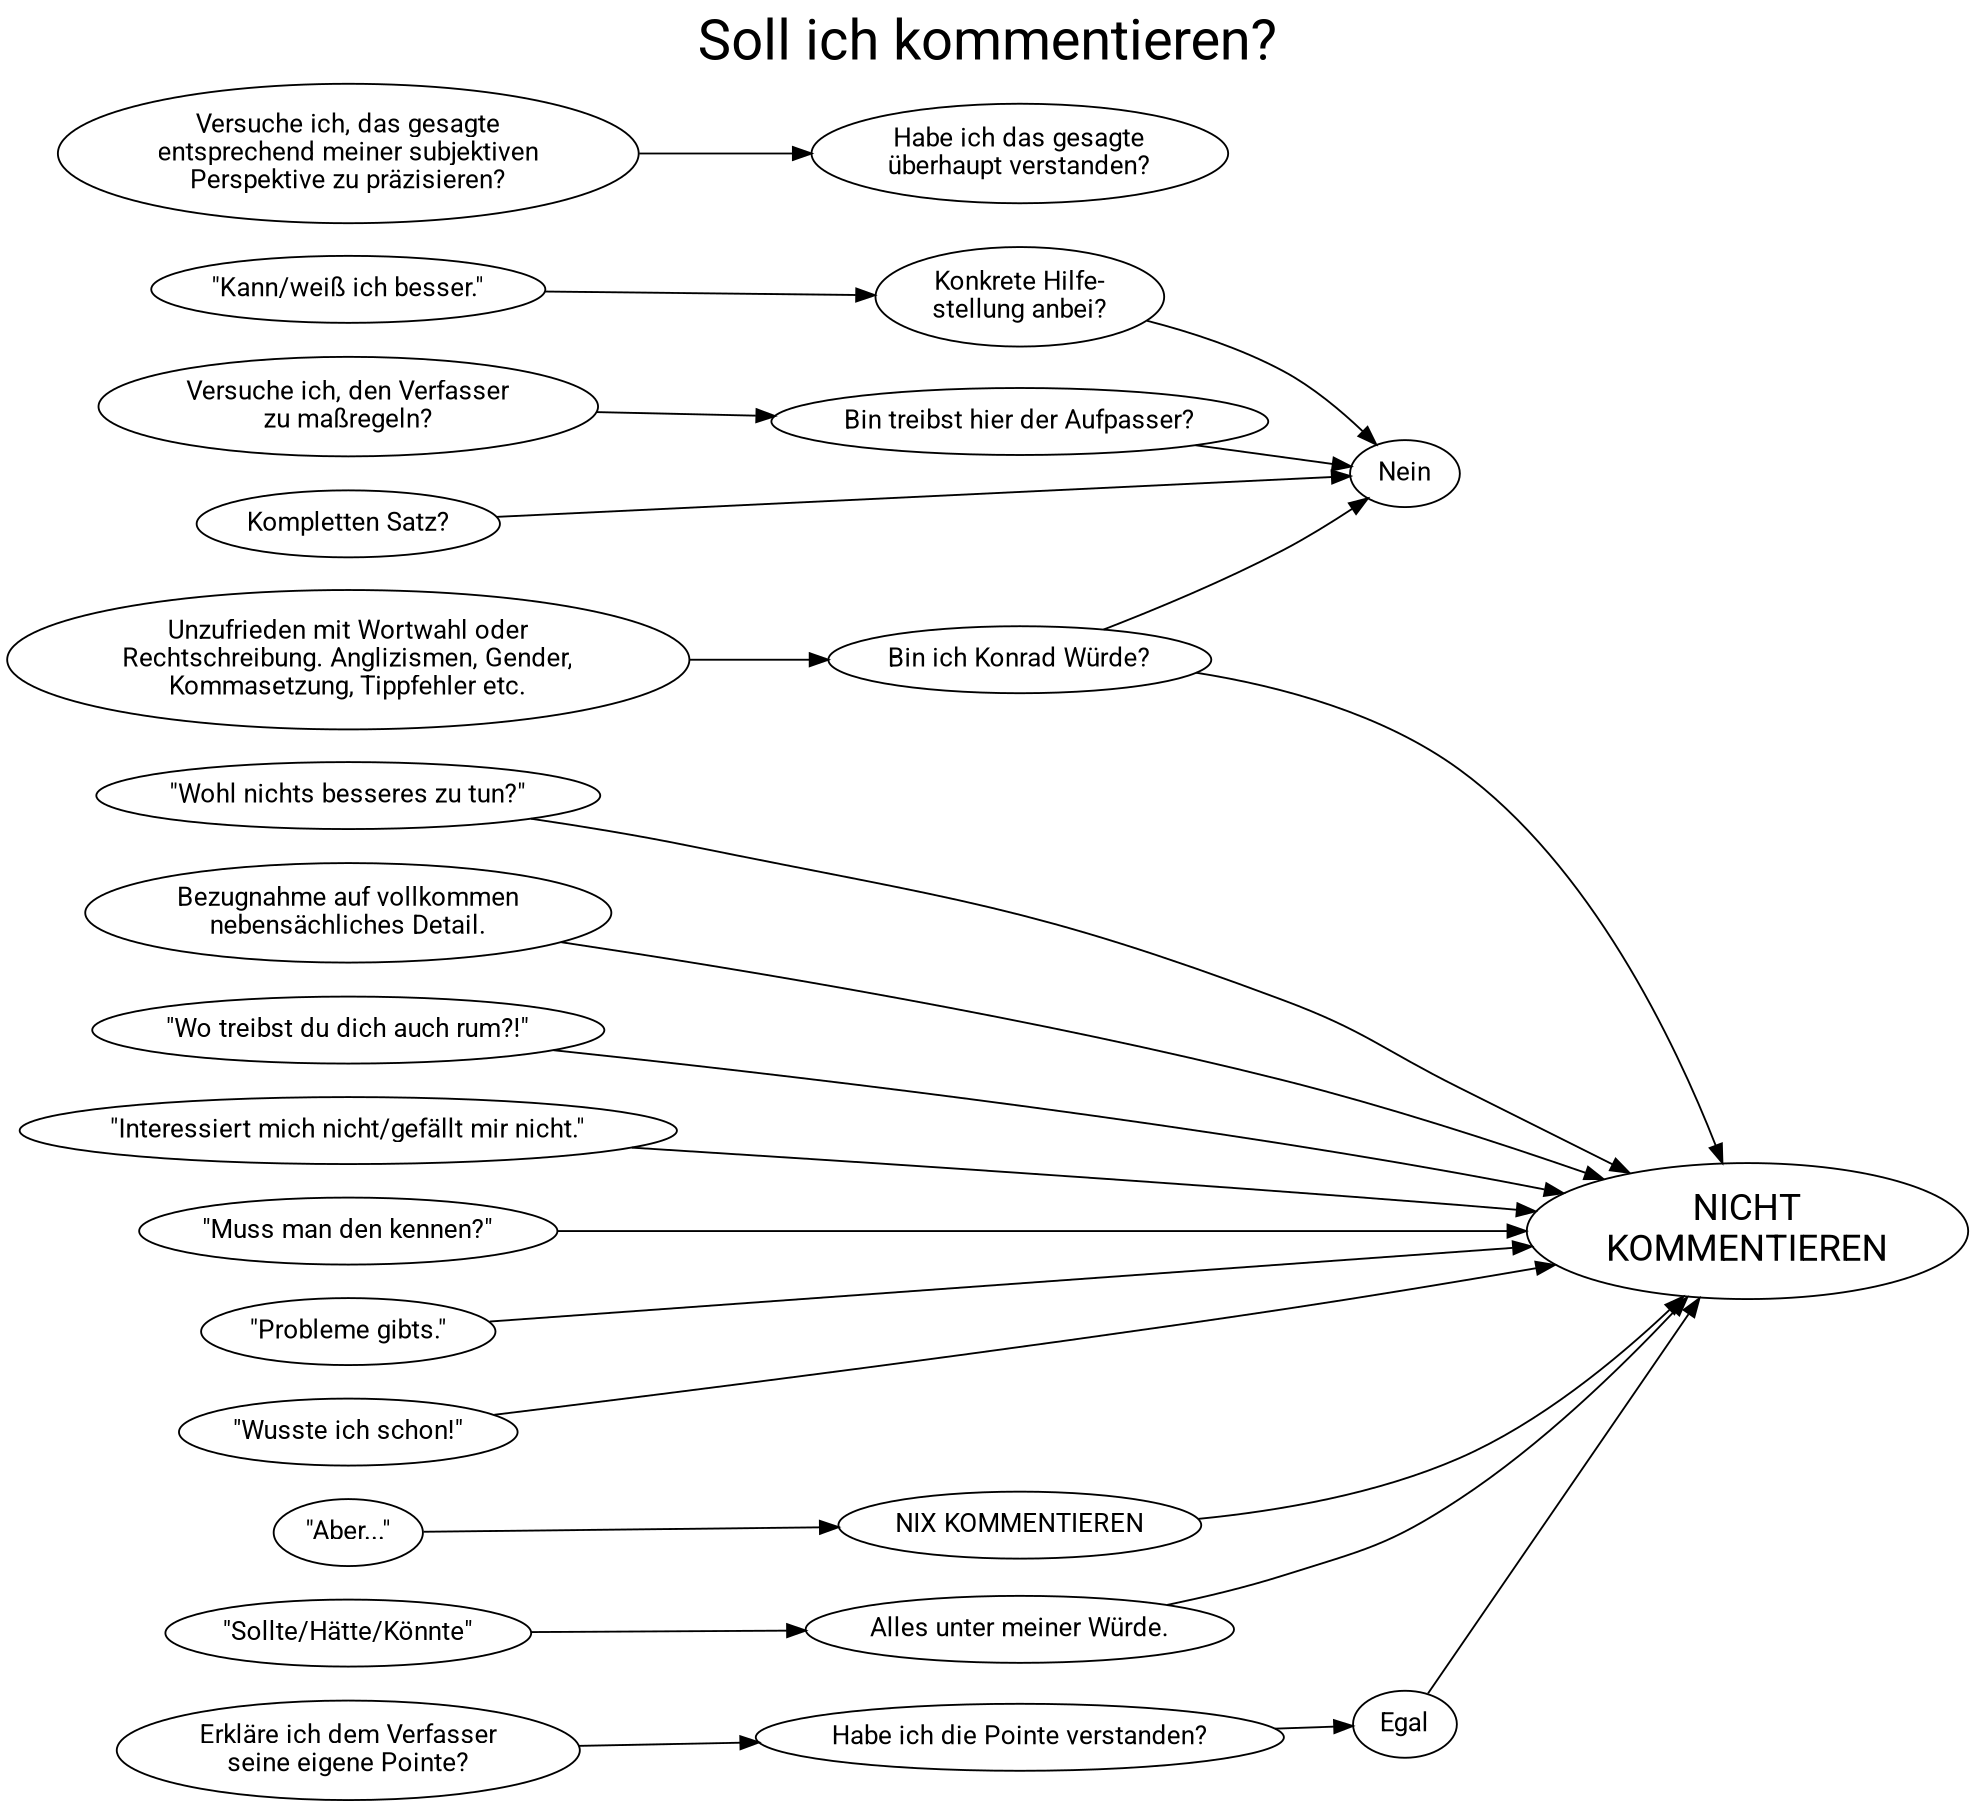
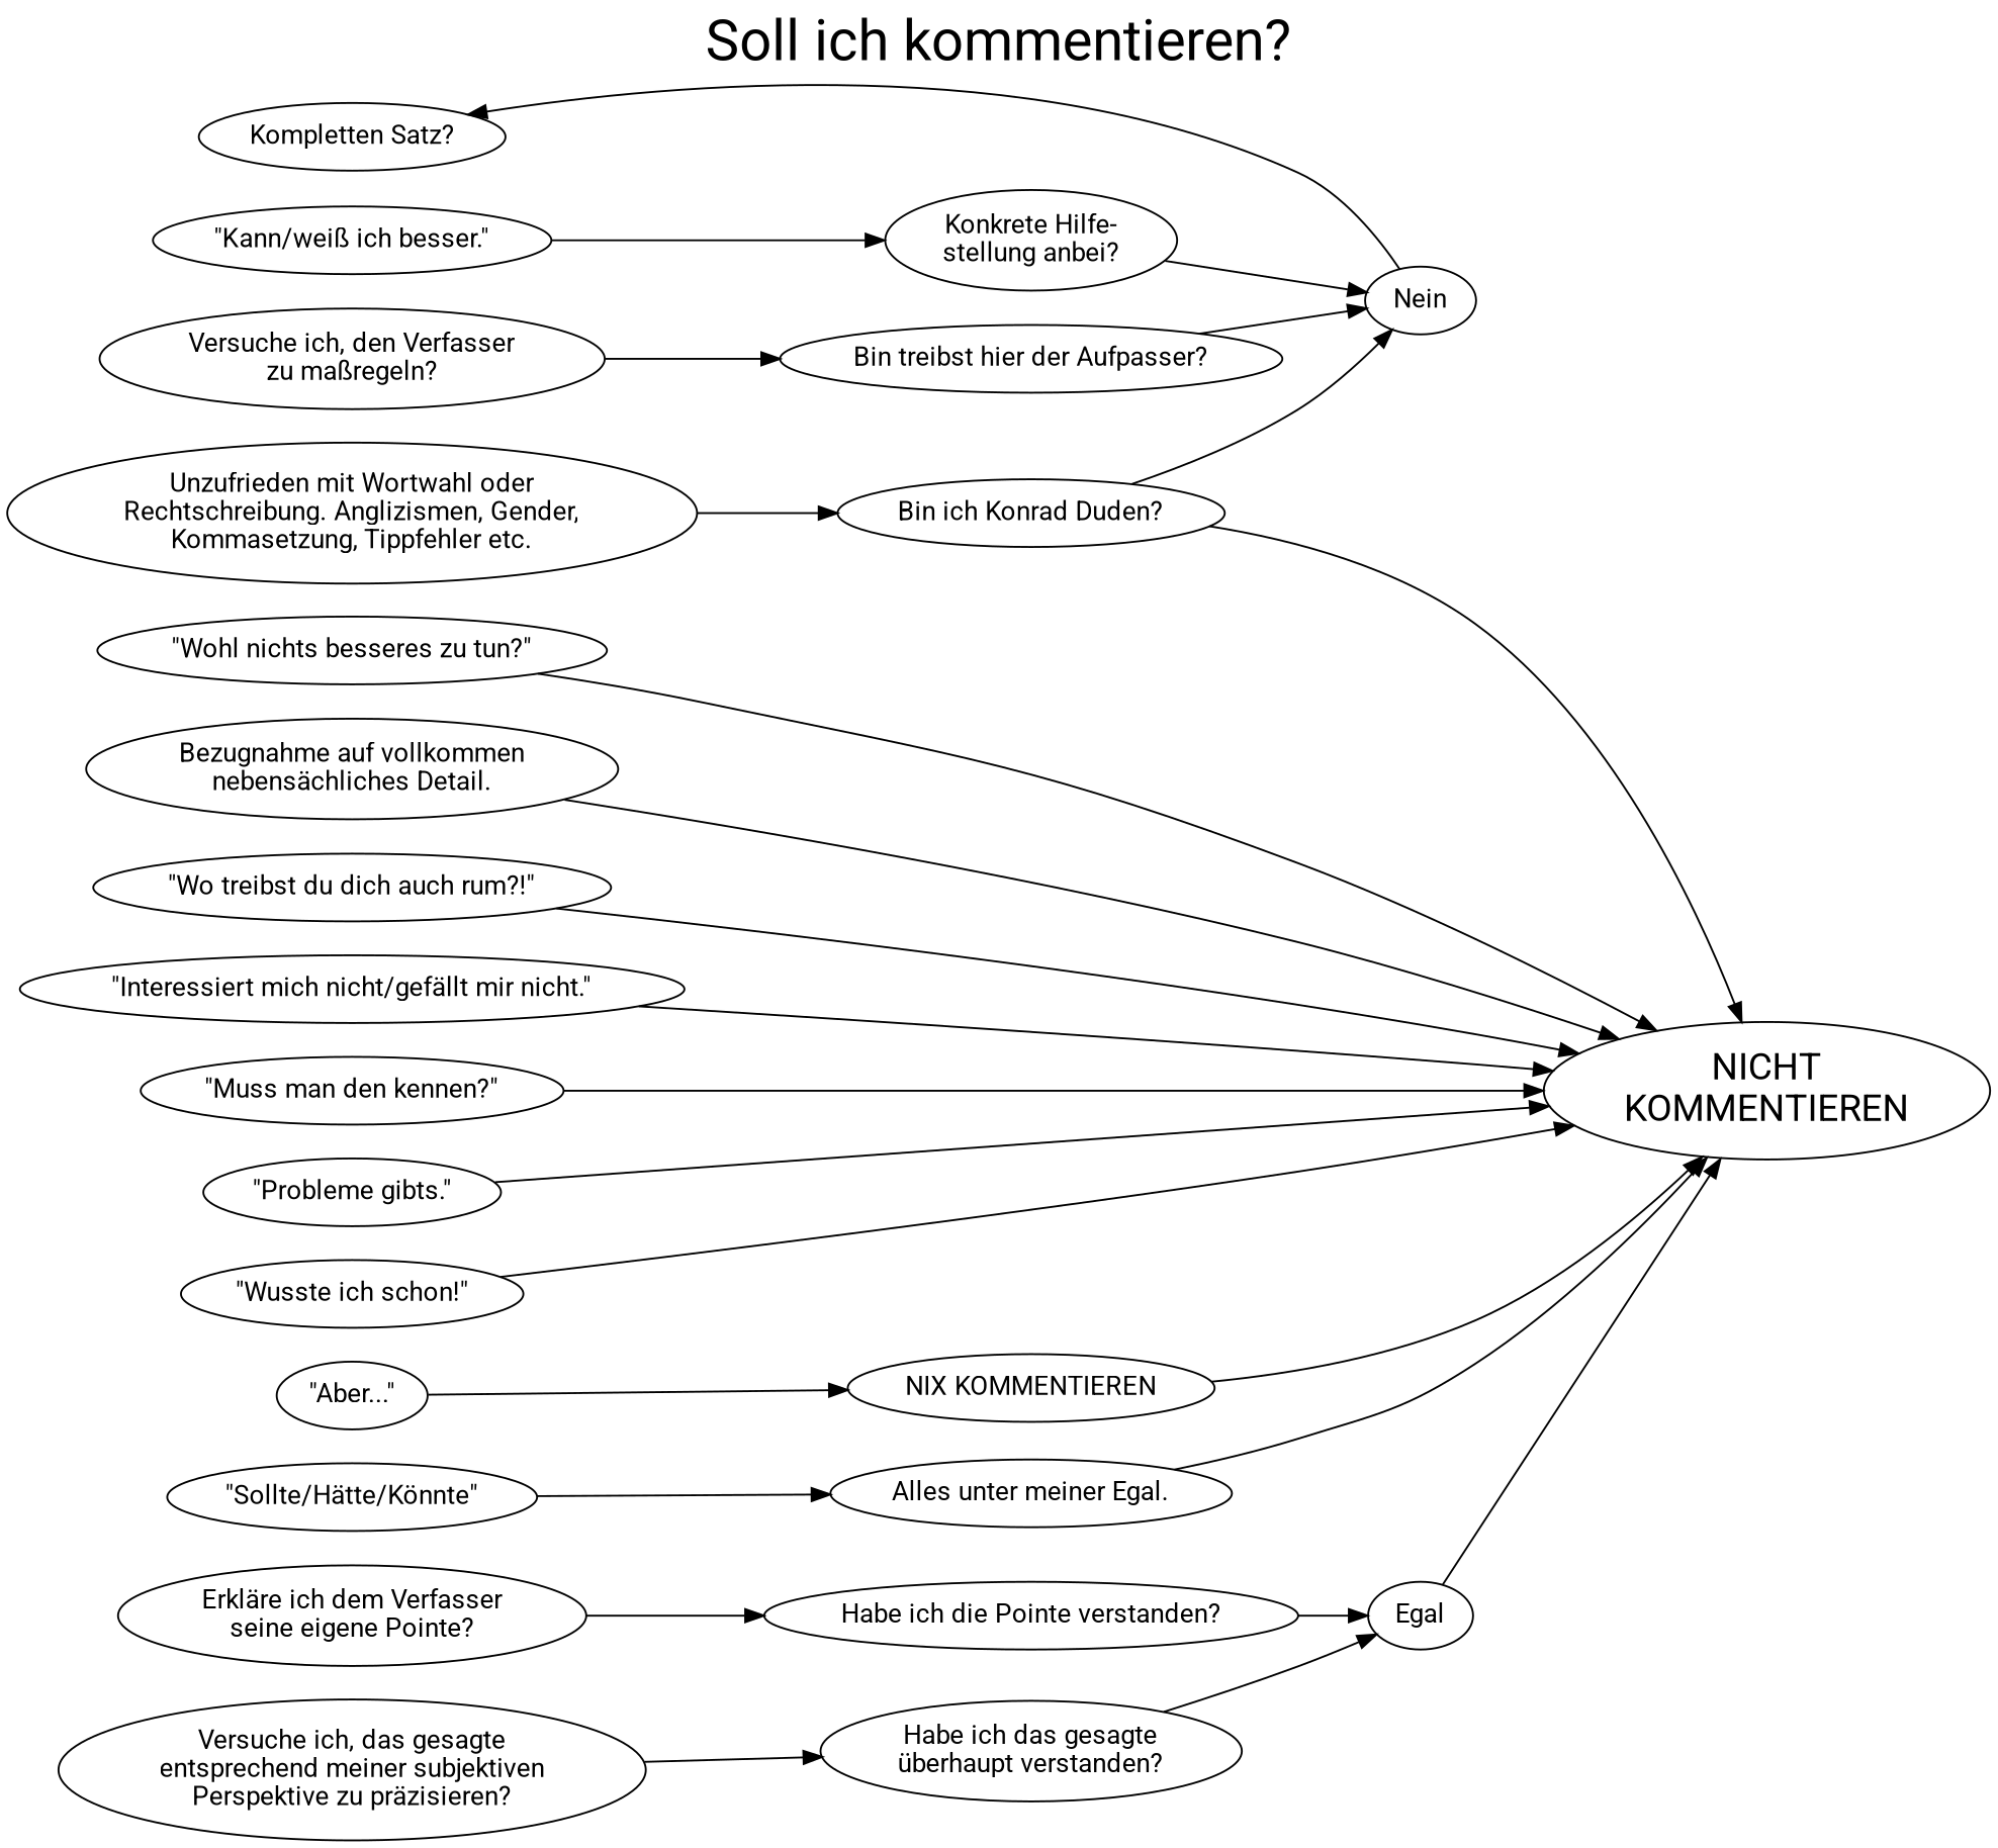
  digraph {
    fontname=Roboto
    fontsize="30pt"
    label="Soll ich kommentieren?"
    labelloc=t
    rankdir=LR
    node [fontname=Roboto]
    edge [fontname=Roboto]
    n1 [label="Kompletten Satz?"]
    n2 [label="Versuche ich, den Verfasser\nzu maßregeln?"]
    n3 [label="\"Wohl nichts besseres zu tun?\""]
    n4 [label="\"Kann/weiß ich besser.\""]
    n5 [label="Erkläre ich dem Verfasser\nseine eigene Pointe?"]
    n6 [label="\"Sollte/Hätte/Könnte\""]
    n7 [label="Bezugnahme auf vollkommen\nnebensächliches Detail."]
    n8 [label="\"Aber...\""]
    n9 [label="\"Wo treibst du dich auch rum?!\""]
    n10 [label="\"Interessiert mich nicht/gefällt mir nicht.\""]
    n11 [label="Versuche ich, das gesagte\nentsprechend meiner subjektiven\nPerspektive zu präzisieren?"]
    n12 [label="\"Muss man den kennen?\""]
    n13 [label="\"Probleme gibts.\""]
    n14 [label="Unzufrieden mit Wortwahl oder\nRechtschreibung. Anglizismen, Gender,\nKommasetzung, Tippfehler etc."]
    n15 [label="\"Wusste ich schon!\""]
    n16 [label="Konkrete Hilfe-\nstellung anbei?"]
    n17 [label="NIX KOMMENTIEREN"]
    n18 [label="Habe ich die Pointe verstanden?"]
    n19 [label="Bin treibst hier der Aufpasser?"]
-   n20 [label="Alles unter meiner Würde."]
-   n21 [label="Bin ich Konrad Würde?"]
+   n20 [label="Alles unter meiner Egal."]
+   n21 [label="Bin ich Konrad Duden?"]
    n22 [label="Habe ich das gesagte\nüberhaupt verstanden?"]
    n23 [label=Nein]
    n24 [label=Egal]
    n25 [fontsize=20 label="NICHT\nKOMMENTIEREN"]
    subgraph sub_1 {
      rank=same
      n1
      n2
      n3
      n4
      n5
      n6
      n7
      n8
      n9
      n10
      n11
      n12
      n13
      n14
      n15
    }
    subgraph sub_2 {
      rank=same
      n16
      n17
      n18
      n19
      n20
      n21
      n22
    }
    subgraph sub_3 {
      rank=same
      n23
      n24
    }
    subgraph sub_4 {
      rank=same
      n25
    }
-   n1 -> n23
+   n23 -> n1
    n2 -> n19
    n3 -> n25
    n4 -> n16
    n5 -> n18
    n6 -> n20
    n7 -> n25
    n8 -> n17
    n9 -> n25
    n10 -> n25
    n11 -> n22
    n12 -> n25
    n13 -> n25
    n14 -> n21
    n15 -> n25
    n16 -> n23
    n17 -> n25
    n18 -> n24
    n19 -> n23
    n20 -> n25
    n21 -> n23
    n21 -> n25
+   n22 -> n24
    n24 -> n25
  }
